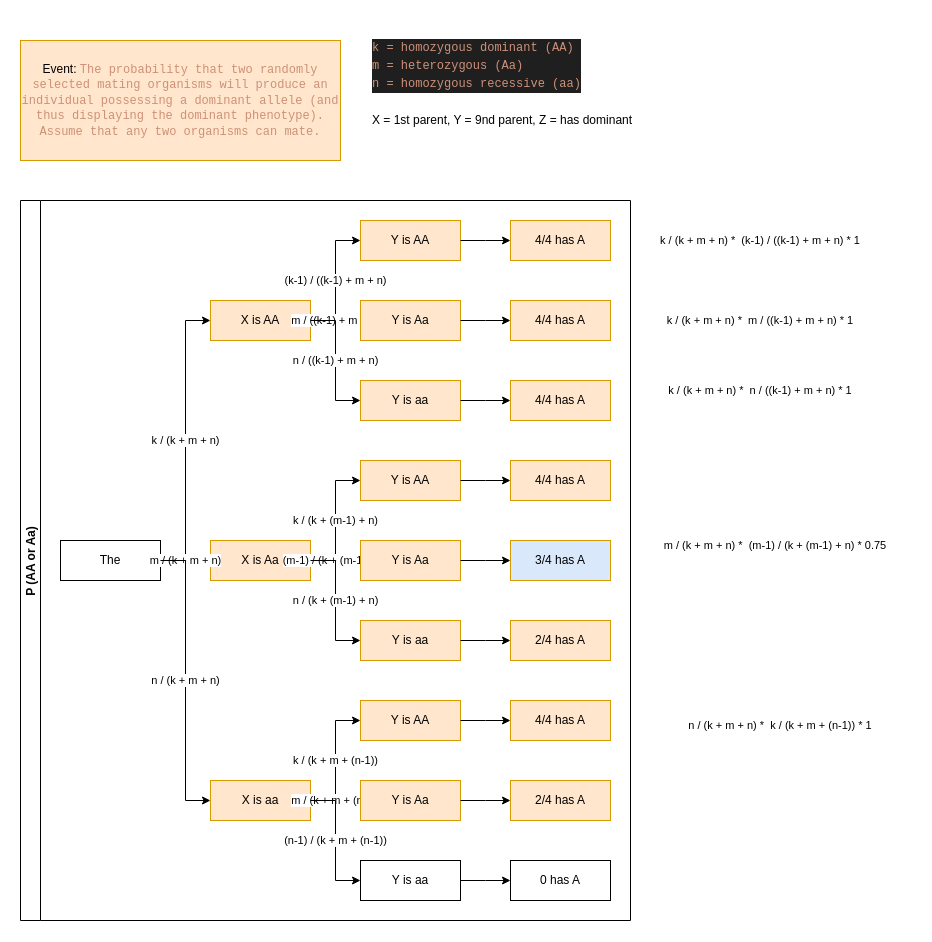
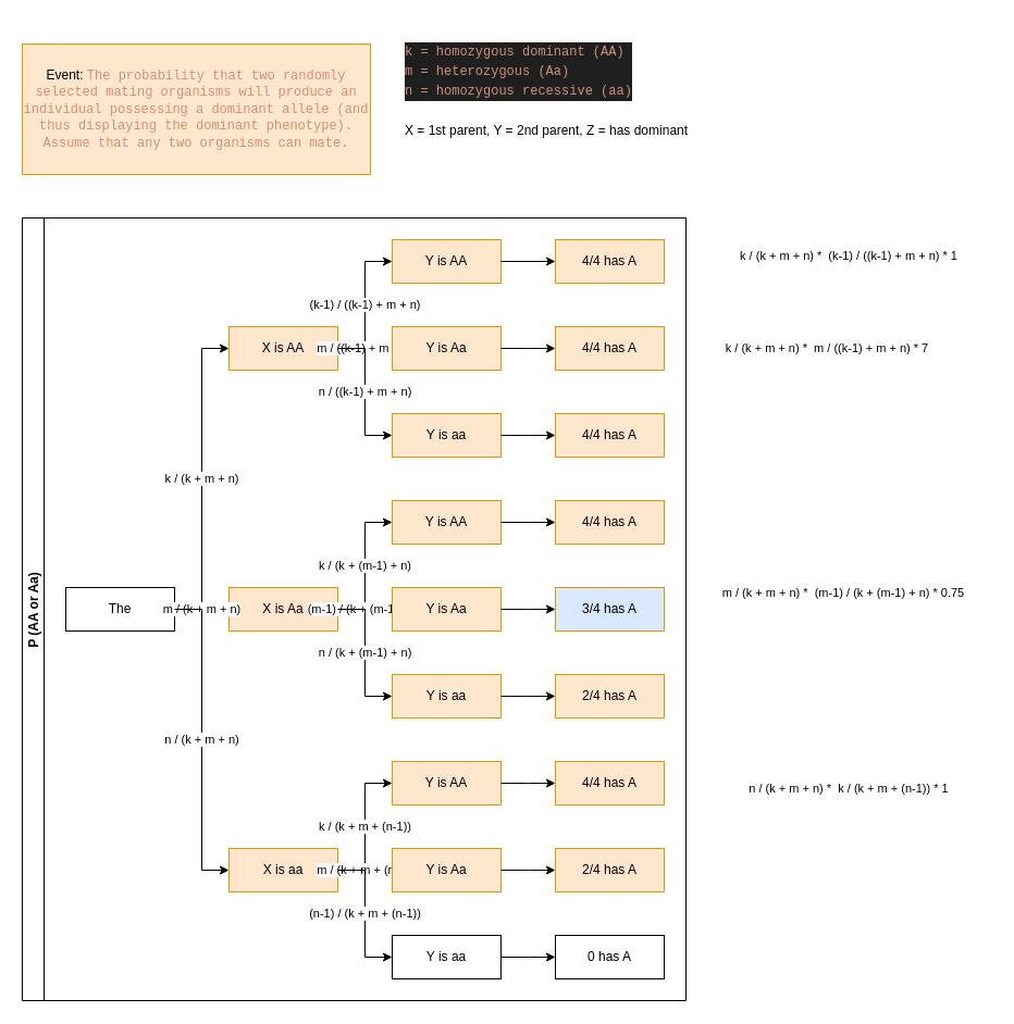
  <mxCell id="0" />
  <mxCell id="1" parent="0" />
  <mxCell id="2" value="&lt;span style=&quot;&quot;&gt;Event:&amp;nbsp;&lt;span style=&quot;color: rgb(206 , 145 , 120) ; font-family: &amp;quot;menlo&amp;quot; , &amp;quot;monaco&amp;quot; , &amp;quot;courier new&amp;quot; , monospace&quot;&gt;The probability that two randomly selected mating organisms will produce an individual possessing a dominant allele (and thus displaying the dominant phenotype). Assume that any two organisms can mate.&lt;/span&gt;&lt;/span&gt;" style="text;html=1;strokeColor=#d79b00;fillColor=#ffe6cc;align=center;verticalAlign=middle;whiteSpace=wrap;rounded=0;labelBackgroundColor=none;" parent="1" vertex="1"><mxGeometry x="20" y="40" width="320" height="120" as="geometry" /></mxCell>
  <mxCell id="3" value="P (AA or Aa)" style="swimlane;startSize=20;horizontal=0;childLayout=treeLayout;horizontalTree=1;resizable=0;containerType=tree;" vertex="1" parent="1"><mxGeometry x="20" y="200" width="610" height="720" as="geometry" /></mxCell>
  <mxCell id="4" value="The" style="whiteSpace=wrap;html=1;" vertex="1" parent="3"><mxGeometry x="40" y="340" width="100" height="40" as="geometry" /></mxCell>
  <mxCell id="5" value="X is AA" style="whiteSpace=wrap;html=1;fillColor=#ffe6cc;strokeColor=#d79b00;" vertex="1" parent="3"><mxGeometry x="190" y="100" width="100" height="40" as="geometry" /></mxCell>
  <mxCell id="6" value="k / (k + m + n)" style="edgeStyle=elbowEdgeStyle;elbow=horizontal;html=1;rounded=0;" edge="1" parent="3" source="4" target="5"><mxGeometry relative="1" as="geometry" /></mxCell>
  <mxCell id="7" value="X is Aa" style="whiteSpace=wrap;html=1;fillColor=#ffe6cc;strokeColor=#d79b00;" vertex="1" parent="3"><mxGeometry x="190" y="340" width="100" height="40" as="geometry" /></mxCell>
  <mxCell id="8" value="m / (k + m + n)" style="edgeStyle=elbowEdgeStyle;elbow=horizontal;html=1;rounded=0;" edge="1" parent="3" source="4" target="7"><mxGeometry relative="1" as="geometry" /></mxCell>
  <mxCell id="9" value="(k-1) / ((k-1) + m + n)" style="edgeStyle=elbowEdgeStyle;elbow=horizontal;html=1;rounded=0;" edge="1" target="10" source="5" parent="3"><mxGeometry relative="1" as="geometry"><mxPoint x="170" y="-1278" as="sourcePoint" /></mxGeometry></mxCell>
  <mxCell id="10" value="Y is AA" style="whiteSpace=wrap;html=1;fillColor=#ffe6cc;strokeColor=#d79b00;" vertex="1" parent="3"><mxGeometry x="340" y="20" width="100" height="40" as="geometry" /></mxCell>
  <mxCell id="11" value="m / ((k-1) + m + n)" style="edgeStyle=elbowEdgeStyle;elbow=horizontal;html=1;rounded=0;" edge="1" target="12" source="5" parent="3"><mxGeometry relative="1" as="geometry"><mxPoint x="170" y="-1278" as="sourcePoint" /></mxGeometry></mxCell>
  <mxCell id="12" value="Y is Aa" style="whiteSpace=wrap;html=1;fillColor=#ffe6cc;strokeColor=#d79b00;" vertex="1" parent="3"><mxGeometry x="340" y="100" width="100" height="40" as="geometry" /></mxCell>
  <mxCell id="13" value="n / ((k-1) + m + n)" style="edgeStyle=elbowEdgeStyle;elbow=horizontal;html=1;rounded=0;" edge="1" target="14" source="5" parent="3"><mxGeometry relative="1" as="geometry"><mxPoint x="170" y="-1006" as="sourcePoint" /></mxGeometry></mxCell>
  <mxCell id="14" value="Y is aa" style="whiteSpace=wrap;html=1;fillColor=#ffe6cc;strokeColor=#d79b00;" vertex="1" parent="3"><mxGeometry x="340" y="180" width="100" height="40" as="geometry" /></mxCell>
  <mxCell id="15" value="k / (k + (m-1) + n)" style="edgeStyle=elbowEdgeStyle;elbow=horizontal;html=1;rounded=0;" edge="1" target="16" source="7" parent="3"><mxGeometry relative="1" as="geometry"><mxPoint x="170" y="-814" as="sourcePoint" /></mxGeometry></mxCell>
  <mxCell id="16" value="Y is AA" style="whiteSpace=wrap;html=1;fillColor=#ffe6cc;strokeColor=#d79b00;" vertex="1" parent="3"><mxGeometry x="340" y="260" width="100" height="40" as="geometry" /></mxCell>
  <mxCell id="17" value="(m-1) / (k + (m-1) + n)" style="edgeStyle=elbowEdgeStyle;elbow=horizontal;html=1;rounded=0;" edge="1" target="18" source="7" parent="3"><mxGeometry relative="1" as="geometry"><mxPoint x="170" y="-814" as="sourcePoint" /></mxGeometry></mxCell>
  <mxCell id="18" value="Y is Aa" style="whiteSpace=wrap;html=1;fillColor=#ffe6cc;strokeColor=#d79b00;" vertex="1" parent="3"><mxGeometry x="340" y="340" width="100" height="40" as="geometry" /></mxCell>
  <mxCell id="19" value="n / (k + (m-1) + n)" style="edgeStyle=elbowEdgeStyle;elbow=horizontal;html=1;rounded=0;" edge="1" target="20" source="7" parent="3"><mxGeometry relative="1" as="geometry"><mxPoint x="170" y="-578" as="sourcePoint" /></mxGeometry></mxCell>
  <mxCell id="20" value="Y is aa" style="whiteSpace=wrap;html=1;fillColor=#ffe6cc;strokeColor=#d79b00;" vertex="1" parent="3"><mxGeometry x="340" y="420" width="100" height="40" as="geometry" /></mxCell>
  <mxCell id="21" value="X is aa" style="whiteSpace=wrap;html=1;fillColor=#ffe6cc;strokeColor=#d79b00;" vertex="1" parent="3"><mxGeometry x="190" y="580" width="100" height="40" as="geometry" /></mxCell>
  <mxCell id="22" value="n / (k + m + n)" style="edgeStyle=elbowEdgeStyle;elbow=horizontal;html=1;rounded=0;" edge="1" parent="3" source="4" target="21"><mxGeometry relative="1" as="geometry"><mxPoint x="140" y="88" as="sourcePoint" /><mxPoint x="190" y="208" as="targetPoint" /></mxGeometry></mxCell>
  <mxCell id="23" value="k / (k + m + (n-1))" style="edgeStyle=elbowEdgeStyle;elbow=horizontal;html=1;rounded=0;" edge="1" target="24" source="21" parent="3"><mxGeometry relative="1" as="geometry"><mxPoint x="170" y="550" as="sourcePoint" /><mxPoint x="190" y="208" as="targetPoint" /></mxGeometry></mxCell>
  <mxCell id="24" value="Y is AA" style="whiteSpace=wrap;html=1;fillColor=#ffe6cc;strokeColor=#d79b00;" vertex="1" parent="3"><mxGeometry x="340" y="500" width="100" height="40" as="geometry" /></mxCell>
  <mxCell id="25" value="m / (k + m + (n-1))" style="edgeStyle=elbowEdgeStyle;elbow=horizontal;html=1;rounded=0;" edge="1" target="26" source="21" parent="3"><mxGeometry relative="1" as="geometry"><mxPoint x="170" y="550" as="sourcePoint" /><mxPoint x="190" y="208" as="targetPoint" /></mxGeometry></mxCell>
  <mxCell id="26" value="Y is Aa" style="whiteSpace=wrap;html=1;fillColor=#ffe6cc;strokeColor=#d79b00;" vertex="1" parent="3"><mxGeometry x="340" y="580" width="100" height="40" as="geometry" /></mxCell>
  <mxCell id="27" value="(n-1) / (k + m + (n-1))" style="edgeStyle=elbowEdgeStyle;elbow=horizontal;html=1;rounded=0;" edge="1" target="28" source="21" parent="3"><mxGeometry relative="1" as="geometry"><mxPoint x="170" y="550" as="sourcePoint" /><mxPoint x="190" y="208" as="targetPoint" /></mxGeometry></mxCell>
  <mxCell id="28" value="Y is aa" style="whiteSpace=wrap;html=1;" vertex="1" parent="3"><mxGeometry x="340" y="660" width="100" height="40" as="geometry" /></mxCell>
  <mxCell id="29" value="" style="edgeStyle=elbowEdgeStyle;elbow=vertical;html=1;rounded=0;" edge="1" target="30" source="10" parent="3"><mxGeometry relative="1" as="geometry"><mxPoint x="320" y="310" as="sourcePoint" /></mxGeometry></mxCell>
  <mxCell id="30" value="4/4 has A" style="whiteSpace=wrap;html=1;fillColor=#ffe6cc;strokeColor=#d79b00;" vertex="1" parent="3"><mxGeometry x="490" y="20" width="100" height="40" as="geometry" /></mxCell>
  <mxCell id="31" value="" style="edgeStyle=elbowEdgeStyle;elbow=horizontal;html=1;rounded=0;" edge="1" target="32" source="12" parent="3"><mxGeometry relative="1" as="geometry"><mxPoint x="320" y="310" as="sourcePoint" /></mxGeometry></mxCell>
  <mxCell id="32" value="4/4 has A" style="whiteSpace=wrap;html=1;fillColor=#ffe6cc;strokeColor=#d79b00;" vertex="1" parent="3"><mxGeometry x="490" y="100" width="100" height="40" as="geometry" /></mxCell>
  <mxCell id="33" value="" style="edgeStyle=elbowEdgeStyle;elbow=horizontal;html=1;rounded=0;" edge="1" target="34" source="14" parent="3"><mxGeometry relative="1" as="geometry"><mxPoint x="320" y="310" as="sourcePoint" /></mxGeometry></mxCell>
  <mxCell id="34" value="4/4 has A" style="whiteSpace=wrap;html=1;fillColor=#ffe6cc;strokeColor=#d79b00;" vertex="1" parent="3"><mxGeometry x="490" y="180" width="100" height="40" as="geometry" /></mxCell>
  <mxCell id="35" value="" style="edgeStyle=elbowEdgeStyle;elbow=horizontal;html=1;rounded=0;" edge="1" target="36" source="16" parent="3"><mxGeometry relative="1" as="geometry"><mxPoint x="320" y="550" as="sourcePoint" /></mxGeometry></mxCell>
  <mxCell id="36" value="4/4 has A" style="whiteSpace=wrap;html=1;fillColor=#ffe6cc;strokeColor=#d79b00;" vertex="1" parent="3"><mxGeometry x="490" y="260" width="100" height="40" as="geometry" /></mxCell>
  <mxCell id="37" value="" style="edgeStyle=elbowEdgeStyle;elbow=horizontal;html=1;rounded=0;" edge="1" target="38" source="18" parent="3"><mxGeometry relative="1" as="geometry"><mxPoint x="320" y="550" as="sourcePoint" /></mxGeometry></mxCell>
  <mxCell id="38" value="3/4 has A" style="whiteSpace=wrap;html=1;fillColor=#dae8fc;strokeColor=#d79b00;" vertex="1" parent="3"><mxGeometry x="490" y="340" width="100" height="40" as="geometry" /></mxCell>
  <mxCell id="39" value="" style="edgeStyle=elbowEdgeStyle;elbow=horizontal;html=1;rounded=0;" edge="1" target="40" source="20" parent="3"><mxGeometry relative="1" as="geometry"><mxPoint x="320" y="550" as="sourcePoint" /></mxGeometry></mxCell>
  <mxCell id="40" value="2/4 has A" style="whiteSpace=wrap;html=1;fillColor=#ffe6cc;strokeColor=#d79b00;" vertex="1" parent="3"><mxGeometry x="490" y="420" width="100" height="40" as="geometry" /></mxCell>
  <mxCell id="41" value="" style="edgeStyle=elbowEdgeStyle;elbow=horizontal;html=1;rounded=0;" edge="1" target="42" source="24" parent="3"><mxGeometry relative="1" as="geometry"><mxPoint x="320" y="790" as="sourcePoint" /><mxPoint x="190" y="208" as="targetPoint" /></mxGeometry></mxCell>
  <mxCell id="42" value="4/4 has A" style="whiteSpace=wrap;html=1;fillColor=#ffe6cc;strokeColor=#d79b00;" vertex="1" parent="3"><mxGeometry x="490" y="500" width="100" height="40" as="geometry" /></mxCell>
  <mxCell id="43" value="" style="edgeStyle=elbowEdgeStyle;elbow=horizontal;html=1;rounded=0;" edge="1" target="44" source="26" parent="3"><mxGeometry relative="1" as="geometry"><mxPoint x="320" y="790" as="sourcePoint" /><mxPoint x="190" y="208" as="targetPoint" /></mxGeometry></mxCell>
  <mxCell id="44" value="2/4 has A" style="whiteSpace=wrap;html=1;fillColor=#ffe6cc;strokeColor=#d79b00;" vertex="1" parent="3"><mxGeometry x="490" y="580" width="100" height="40" as="geometry" /></mxCell>
  <mxCell id="45" value="" style="edgeStyle=elbowEdgeStyle;elbow=horizontal;html=1;rounded=0;" edge="1" target="46" source="28" parent="3"><mxGeometry relative="1" as="geometry"><mxPoint x="320" y="790" as="sourcePoint" /><mxPoint x="190" y="208" as="targetPoint" /></mxGeometry></mxCell>
  <mxCell id="46" value="0 has A" style="whiteSpace=wrap;html=1;" vertex="1" parent="3"><mxGeometry x="490" y="660" width="100" height="40" as="geometry" /></mxCell>
  <mxCell id="47" value="&lt;div style=&quot;color: rgb(204 , 204 , 204) ; background-color: rgb(31 , 31 , 31) ; font-family: &amp;quot;menlo&amp;quot; , &amp;quot;monaco&amp;quot; , &amp;quot;courier new&amp;quot; , monospace ; line-height: 18px&quot;&gt;&lt;div&gt;&lt;span style=&quot;color: #ce9178&quot;&gt;k = homozygous dominant (AA)&lt;/span&gt;&lt;/div&gt;&lt;div&gt;&lt;span style=&quot;color: #ce9178&quot;&gt;m = heterozygous (Aa)&lt;/span&gt;&lt;/div&gt;&lt;div&gt;&lt;span style=&quot;color: #ce9178&quot;&gt;n = homozygous recessive (aa)&lt;/span&gt;&lt;/div&gt;&lt;/div&gt;" style="text;html=1;strokeColor=none;fillColor=none;align=left;verticalAlign=middle;whiteSpace=wrap;rounded=0;" vertex="1" parent="1"><mxGeometry x="370" y="20" width="240" height="90" as="geometry" /></mxCell>
- <mxCell id="48" value="X = 1st parent, Y = 9nd parent, Z = has dominant" style="text;html=1;strokeColor=none;fillColor=none;align=left;verticalAlign=middle;whiteSpace=wrap;rounded=0;" vertex="1" parent="1"><mxGeometry x="370" y="100" width="310" height="40" as="geometry" /></mxCell>
- <mxCell id="49" value="&lt;span style=&quot;font-size: 11px ; background-color: rgb(255 , 255 , 255)&quot;&gt;k / (k + m + n) *&amp;nbsp;&amp;nbsp;&lt;/span&gt;&lt;span style=&quot;font-size: 11px ; background-color: rgb(255 , 255 , 255)&quot;&gt;(k-1) / ((k-1) + m + n) * 1&lt;/span&gt;" style="text;html=1;strokeColor=none;fillColor=none;align=center;verticalAlign=middle;whiteSpace=wrap;rounded=0;" vertex="1" parent="1"><mxGeometry x="630" y="230" width="260" height="20" as="geometry" /></mxCell>
- <mxCell id="50" value="&lt;span style=&quot;font-size: 11px ; background-color: rgb(255 , 255 , 255)&quot;&gt;k / (k + m + n) *&amp;nbsp; m&lt;/span&gt;&lt;span style=&quot;font-size: 11px ; background-color: rgb(255 , 255 , 255)&quot;&gt;&amp;nbsp;/ ((k-1) + m + n) * 1&lt;/span&gt;" style="text;html=1;strokeColor=none;fillColor=none;align=center;verticalAlign=middle;whiteSpace=wrap;rounded=0;" vertex="1" parent="1"><mxGeometry x="630" y="310" width="260" height="20" as="geometry" /></mxCell>
- <mxCell id="51" value="&lt;span style=&quot;font-size: 11px ; background-color: rgb(255 , 255 , 255)&quot;&gt;k / (k + m + n) *&amp;nbsp; n&lt;/span&gt;&lt;span style=&quot;font-size: 11px ; background-color: rgb(255 , 255 , 255)&quot;&gt;&amp;nbsp;/ ((k-1) + m + n) * 1&lt;/span&gt;" style="text;html=1;strokeColor=none;fillColor=none;align=center;verticalAlign=middle;whiteSpace=wrap;rounded=0;" vertex="1" parent="1"><mxGeometry x="630" y="380" width="260" height="20" as="geometry" /></mxCell>
+ <mxCell id="48" value="X = 1st parent, Y = 2nd parent, Z = has dominant" style="text;html=1;strokeColor=none;fillColor=none;align=left;verticalAlign=middle;whiteSpace=wrap;rounded=0;" vertex="1" parent="1"><mxGeometry x="370" y="100" width="310" height="40" as="geometry" /></mxCell>
+ <mxCell id="49" value="&lt;span style=&quot;font-size: 11px ; background-color: rgb(255 , 255 , 255)&quot;&gt;k / (k + m + n) *&amp;nbsp;&amp;nbsp;&lt;/span&gt;&lt;span style=&quot;font-size: 11px ; background-color: rgb(255 , 255 , 255)&quot;&gt;(k-1) / ((k-1) + m + n) * 1&lt;/span&gt;" style="text;html=1;strokeColor=none;fillColor=none;align=center;verticalAlign=middle;whiteSpace=wrap;rounded=0;" vertex="1" parent="1"><mxGeometry x="650" y="225" width="260" height="20" as="geometry" /></mxCell>
+ <mxCell id="50" value="&lt;span style=&quot;font-size: 11px ; background-color: rgb(255 , 255 , 255)&quot;&gt;k / (k + m + n) *&amp;nbsp; m&lt;/span&gt;&lt;span style=&quot;font-size: 11px ; background-color: rgb(255 , 255 , 255)&quot;&gt;&amp;nbsp;/ ((k-1) + m + n) * 7&lt;/span&gt;" style="text;html=1;strokeColor=none;fillColor=none;align=center;verticalAlign=middle;whiteSpace=wrap;rounded=0;" vertex="1" parent="1"><mxGeometry x="630" y="310" width="260" height="20" as="geometry" /></mxCell>
  <mxCell id="52" value="&lt;span style=&quot;font-size: 11px ; background-color: rgb(255 , 255 , 255)&quot;&gt;m / (k + m + n) *&amp;nbsp; (m-1)&lt;/span&gt;&lt;span style=&quot;font-size: 11px ; background-color: rgb(255 , 255 , 255)&quot;&gt;&amp;nbsp;/ (k + (m-1) + n) * 0.75&lt;/span&gt;" style="text;html=1;strokeColor=none;fillColor=none;align=center;verticalAlign=middle;whiteSpace=wrap;rounded=0;" vertex="1" parent="1"><mxGeometry x="645" y="535" width="260" height="20" as="geometry" /></mxCell>
  <mxCell id="53" value="&lt;span style=&quot;font-size: 11px ; background-color: rgb(255 , 255 , 255)&quot;&gt;n / (k + m + n) *&amp;nbsp; k&lt;/span&gt;&lt;span style=&quot;font-size: 11px ; background-color: rgb(255 , 255 , 255)&quot;&gt;&amp;nbsp;/ (k + m + (n-1)) * 1&lt;/span&gt;" style="text;html=1;strokeColor=none;fillColor=none;align=center;verticalAlign=middle;whiteSpace=wrap;rounded=0;" vertex="1" parent="1"><mxGeometry x="650" y="715" width="260" height="20" as="geometry" /></mxCell>
